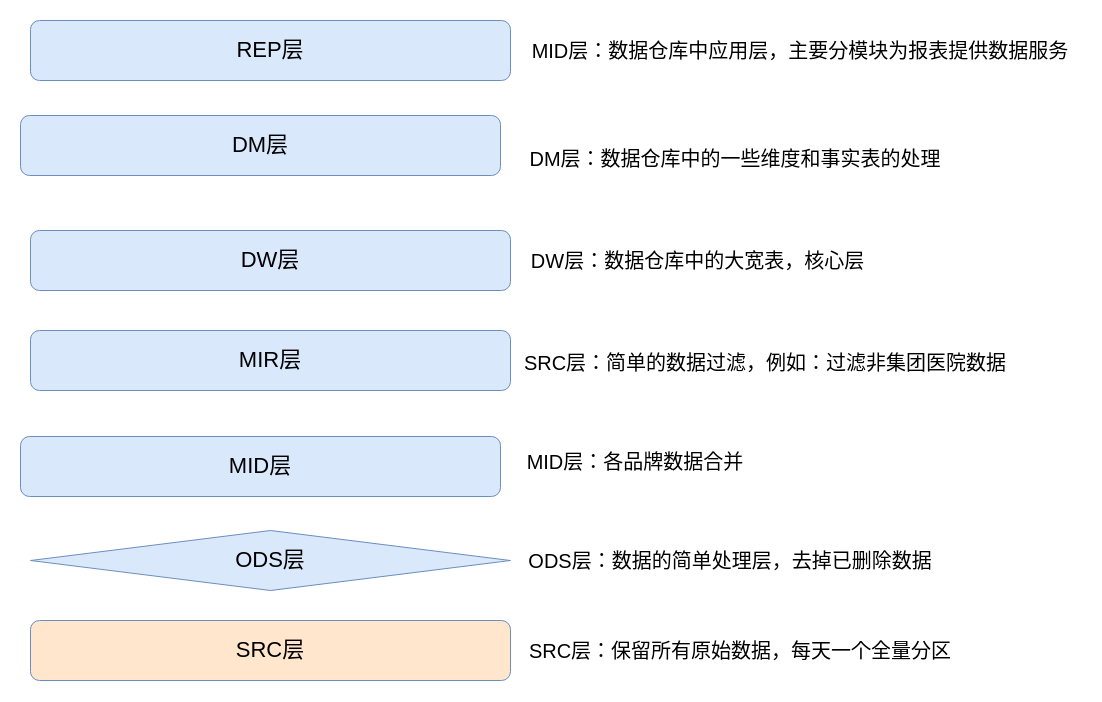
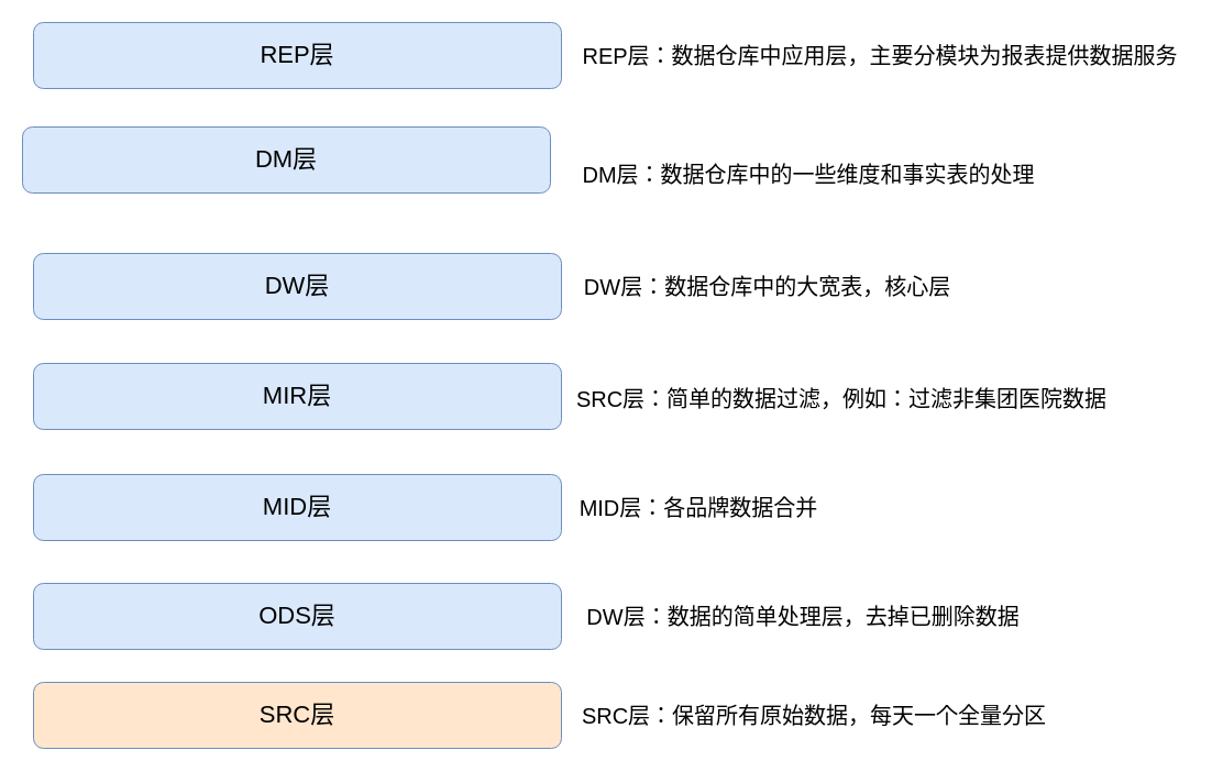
  <mxCell id="0" />
  <mxCell id="1" parent="0" />
  <mxCell id="2" value="&lt;font style=&quot;font-size: 22px&quot;&gt;SRC层&lt;/font&gt;" style="rounded=1;whiteSpace=wrap;html=1;fillColor=#ffe6cc;strokeColor=#6c8ebf;" vertex="1" parent="1"><mxGeometry x="30" y="620" width="480" height="60" as="geometry" /></mxCell>
- <mxCell id="3" value="&lt;font style=&quot;font-size: 22px&quot;&gt;MID层&lt;/font&gt;" style="rounded=1;whiteSpace=wrap;html=1;fillColor=#dae8fc;strokeColor=#6c8ebf;" vertex="1" parent="1"><mxGeometry x="20" y="436" width="480" height="60" as="geometry" /></mxCell>
- <mxCell id="4" value="&lt;font style=&quot;font-size: 22px&quot;&gt;ODS层&lt;/font&gt;" style="rhombus;whiteSpace=wrap;html=1;fillColor=#dae8fc;strokeColor=#6c8ebf;" vertex="1" parent="1"><mxGeometry x="30" y="530" width="480" height="60" as="geometry" /></mxCell>
+ <mxCell id="3" value="&lt;font style=&quot;font-size: 22px&quot;&gt;MID层&lt;/font&gt;" style="rounded=1;whiteSpace=wrap;html=1;fillColor=#dae8fc;strokeColor=#6c8ebf;" vertex="1" parent="1"><mxGeometry x="30" y="431" width="480" height="60" as="geometry" /></mxCell>
+ <mxCell id="4" value="&lt;font style=&quot;font-size: 22px&quot;&gt;ODS层&lt;/font&gt;" style="rounded=1;whiteSpace=wrap;html=1;fillColor=#dae8fc;strokeColor=#6c8ebf;" vertex="1" parent="1"><mxGeometry x="30" y="530" width="480" height="60" as="geometry" /></mxCell>
  <mxCell id="5" value="&lt;font style=&quot;font-size: 22px&quot;&gt;MIR层&lt;/font&gt;" style="rounded=1;whiteSpace=wrap;html=1;fillColor=#dae8fc;strokeColor=#6c8ebf;" vertex="1" parent="1"><mxGeometry x="30" y="330" width="480" height="60" as="geometry" /></mxCell>
  <mxCell id="6" value="&lt;font style=&quot;font-size: 22px&quot;&gt;DW层&lt;/font&gt;" style="rounded=1;whiteSpace=wrap;html=1;fillColor=#dae8fc;strokeColor=#6c8ebf;" vertex="1" parent="1"><mxGeometry x="30" y="230" width="480" height="60" as="geometry" /></mxCell>
  <mxCell id="7" value="&lt;font style=&quot;font-size: 22px&quot;&gt;DM层&lt;/font&gt;" style="rounded=1;whiteSpace=wrap;html=1;fillColor=#dae8fc;strokeColor=#6c8ebf;" vertex="1" parent="1"><mxGeometry x="20" y="115" width="480" height="60" as="geometry" /></mxCell>
  <mxCell id="8" value="&lt;font style=&quot;font-size: 22px&quot;&gt;REP层&lt;/font&gt;" style="rounded=1;whiteSpace=wrap;html=1;fillColor=#dae8fc;strokeColor=#6c8ebf;" vertex="1" parent="1"><mxGeometry x="30" y="20" width="480" height="60" as="geometry" /></mxCell>
  <mxCell id="9" value="&lt;font style=&quot;font-size: 20px&quot;&gt;SRC层：保留所有原始数据，每天一个全量分区&lt;/font&gt;" style="text;html=1;strokeColor=none;fillColor=none;align=center;verticalAlign=middle;whiteSpace=wrap;rounded=0;" vertex="1" parent="1"><mxGeometry x="520" y="640" width="440" height="20" as="geometry" /></mxCell>
- <mxCell id="10" value="&lt;font style=&quot;font-size: 20px&quot;&gt;ODS层：数据的简单处理层，去掉已删除数据&lt;/font&gt;" style="text;html=1;strokeColor=none;fillColor=none;align=center;verticalAlign=middle;whiteSpace=wrap;rounded=0;" vertex="1" parent="1"><mxGeometry x="520" y="550" width="420" height="20" as="geometry" /></mxCell>
+ <mxCell id="10" value="&lt;font style=&quot;font-size: 20px&quot;&gt;DW层：数据的简单处理层，去掉已删除数据&lt;/font&gt;" style="text;html=1;strokeColor=none;fillColor=none;align=center;verticalAlign=middle;whiteSpace=wrap;rounded=0;" vertex="1" parent="1"><mxGeometry x="520" y="550" width="420" height="20" as="geometry" /></mxCell>
  <mxCell id="11" value="&lt;font style=&quot;font-size: 20px&quot;&gt;MID层：各品牌数据合并&lt;/font&gt;" style="text;html=1;strokeColor=none;fillColor=none;align=center;verticalAlign=middle;whiteSpace=wrap;rounded=0;" vertex="1" parent="1"><mxGeometry x="510" y="451" width="250" height="20" as="geometry" /></mxCell>
  <mxCell id="12" value="&lt;font style=&quot;font-size: 20px&quot;&gt;SRC层：简单的数据过滤，例如：过滤非集团医院数据&lt;/font&gt;" style="text;html=1;strokeColor=none;fillColor=none;align=center;verticalAlign=middle;whiteSpace=wrap;rounded=0;" vertex="1" parent="1"><mxGeometry x="520" y="352" width="490" height="20" as="geometry" /></mxCell>
  <mxCell id="13" value="&lt;font style=&quot;font-size: 20px&quot;&gt;DW层：数据仓库中的大宽表，核心层&lt;/font&gt;" style="text;html=1;strokeColor=none;fillColor=none;align=center;verticalAlign=middle;whiteSpace=wrap;rounded=0;" vertex="1" parent="1"><mxGeometry x="520" y="250" width="355" height="20" as="geometry" /></mxCell>
  <mxCell id="14" value="&lt;font style=&quot;font-size: 20px&quot;&gt;DM层：数据仓库中的一些维度和事实表的处理&lt;/font&gt;" style="text;html=1;strokeColor=none;fillColor=none;align=center;verticalAlign=middle;whiteSpace=wrap;rounded=0;" vertex="1" parent="1"><mxGeometry x="510" y="148" width="450" height="20" as="geometry" /></mxCell>
- <mxCell id="15" value="&lt;font style=&quot;font-size: 20px&quot;&gt;MID层：数据仓库中应用层，主要分模块为报表提供数据服务&lt;/font&gt;" style="text;html=1;strokeColor=none;fillColor=none;align=center;verticalAlign=middle;whiteSpace=wrap;rounded=0;" vertex="1" parent="1"><mxGeometry x="520" y="40" width="560" height="20" as="geometry" /></mxCell>
+ <mxCell id="15" value="&lt;font style=&quot;font-size: 20px&quot;&gt;REP层：数据仓库中应用层，主要分模块为报表提供数据服务&lt;/font&gt;" style="text;html=1;strokeColor=none;fillColor=none;align=center;verticalAlign=middle;whiteSpace=wrap;rounded=0;" vertex="1" parent="1"><mxGeometry x="520" y="40" width="560" height="20" as="geometry" /></mxCell>
